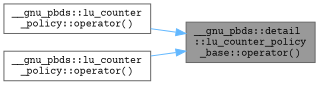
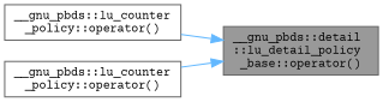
  digraph {
    rankdir=RL
    fontname="Courier Prime"
    node [color=grey40 fillcolor=white fontname="Courier Prime" fontsize=10 shape=box style=filled]
    edge [color=steelblue1 dir=back fontname="Courier Prime" fontsize=10 labelfontname=Helvetica labelfontsize=10 style=solid]
-   n1 [color=gray40 fillcolor=grey60 fontcolor=black height=0.2 label="__gnu_pbds::detail\l::lu_counter_policy\l_base::operator()" width=0.4]
+   n1 [color=gray40 fillcolor=grey60 fontcolor=black height=0.2 label="__gnu_pbds::detail\l::lu_detail_policy\l_base::operator()" width=0.4]
    n2 [height=0.2 label="__gnu_pbds::lu_counter\l_policy::operator()" width=0.4]
    n3 [height=0.2 label="__gnu_pbds::lu_counter\l_policy::operator()" width=0.4]
    n1 -> n2
    n1 -> n3
  }
